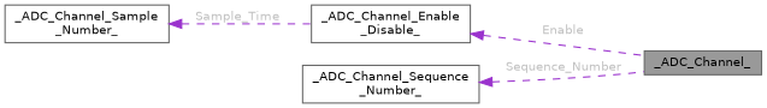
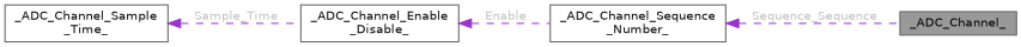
  digraph {
    rankdir=LR
    node [color=gray40 fillcolor=white fontname=Helvetica fontsize=10 shape=box style=filled]
    edge [color=darkorchid3 dir=back fontcolor=grey fontname=Helvetica fontsize=10 labelfontname=Helvetica labelfontsize=10 style=dashed]
    n1 [fillcolor=grey60 fontcolor=black height=0.2 label=_ADC_Channel_ width=0.4]
    n2 [height=0.2 label="_ADC_Channel_Enable\l_Disable_" width=0.4]
    n3 [height=0.2 label="_ADC_Channel_Sequence\l_Number_" width=0.4]
-   n4 [height=0.2 label="_ADC_Channel_Sample\l_Number_" width=0.4]
-   n2 -> n1 [label=" Enable"]
-   n3 -> n1 [label=" Sequence_Number"]
+   n4 [height=0.2 label="_ADC_Channel_Sample\l_Time_" width=0.4]
+   n2 -> n3 [label=" Enable"]
+   n3 -> n1 [label=" Sequence_Sequence"]
    n4 -> n2 [label=" Sample_Time"]
  }
